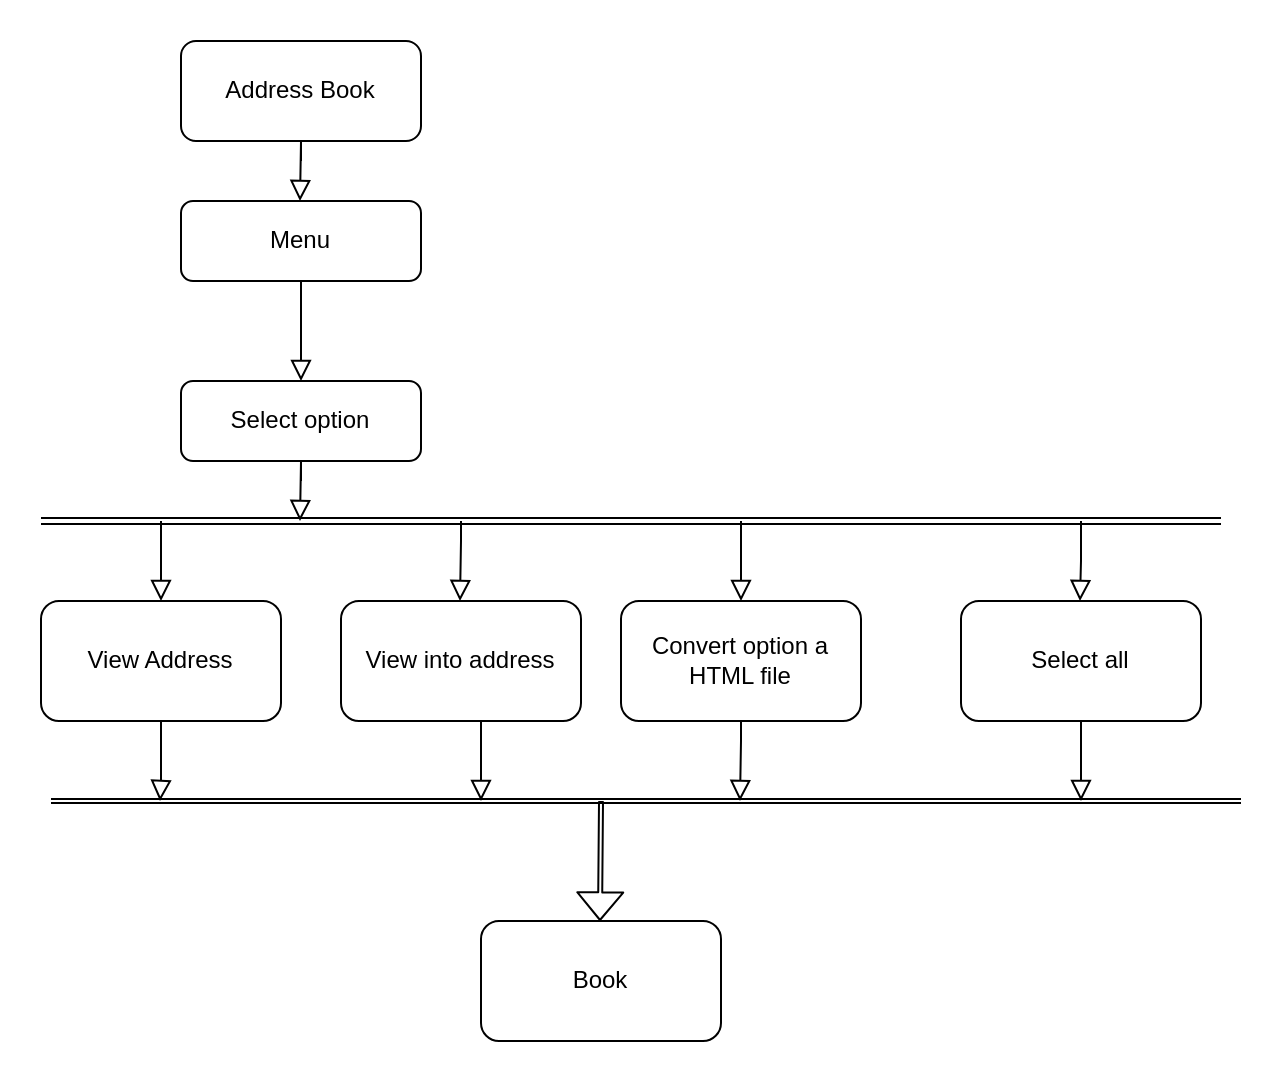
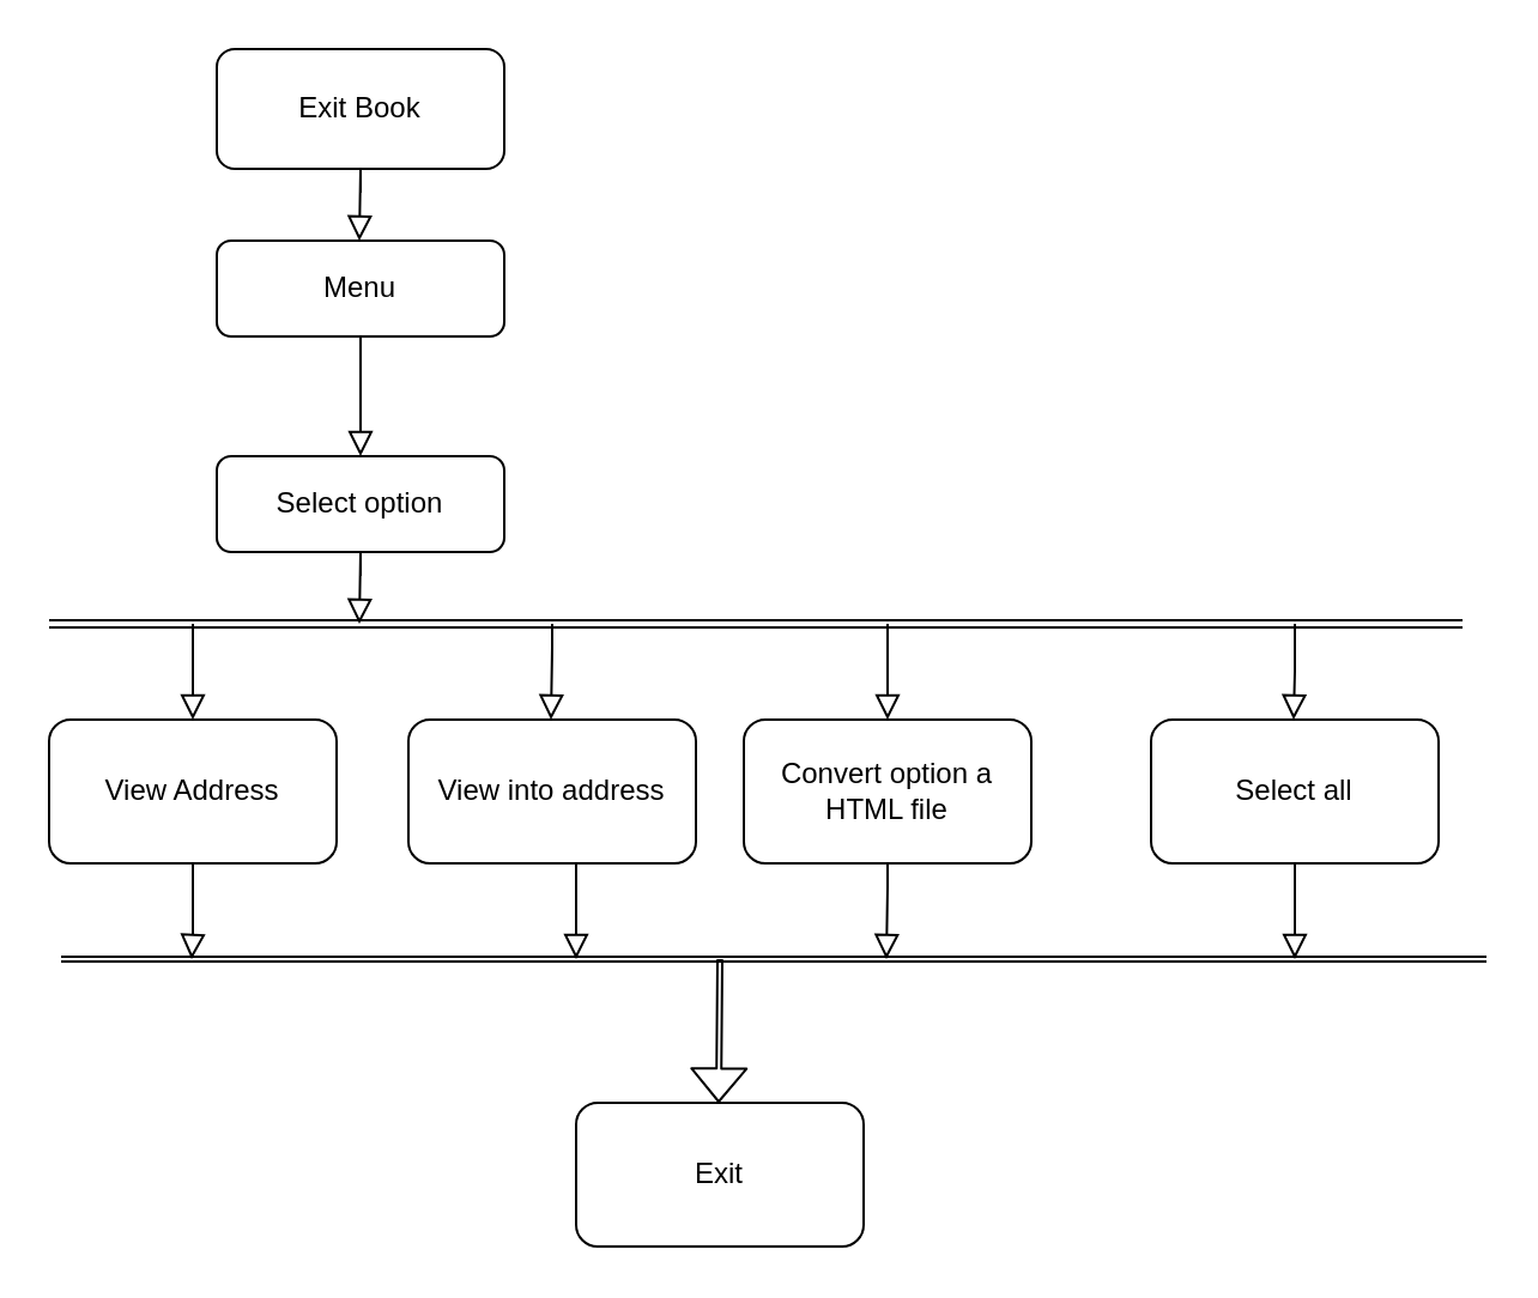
  <mxCell id="0" />
  <mxCell id="1" parent="0" />
  <mxCell id="2" value="" style="rounded=0;html=1;jettySize=auto;orthogonalLoop=1;fontSize=11;endArrow=block;endFill=0;endSize=8;strokeWidth=1;shadow=0;labelBackgroundColor=none;edgeStyle=orthogonalEdgeStyle;" parent="1" edge="1"><mxGeometry relative="1" as="geometry"><mxPoint x="150" y="140" as="sourcePoint" /><mxPoint x="150" y="190" as="targetPoint" /></mxGeometry></mxCell>
- <mxCell id="3" value="Address Book" style="rounded=1;whiteSpace=wrap;html=1;fontSize=12;glass=0;strokeWidth=1;shadow=0;" parent="1" vertex="1"><mxGeometry x="90" width="120" height="50" as="geometry" y="20" /></mxCell>
+ <mxCell id="3" value="Exit Book" style="rounded=1;whiteSpace=wrap;html=1;fontSize=12;glass=0;strokeWidth=1;shadow=0;" parent="1" vertex="1"><mxGeometry x="90" width="120" height="50" as="geometry" y="20" /></mxCell>
  <mxCell id="4" value="Select option" style="rounded=1;whiteSpace=wrap;html=1;fontSize=12;glass=0;strokeWidth=1;shadow=0;" parent="1" vertex="1"><mxGeometry x="90" y="190" width="120" height="40" as="geometry" /></mxCell>
  <mxCell id="5" value="Menu" style="rounded=1;whiteSpace=wrap;html=1;" vertex="1" parent="1"><mxGeometry x="90" y="100" width="120" height="40" as="geometry" /></mxCell>
  <mxCell id="6" value="" style="rounded=0;html=1;jettySize=auto;orthogonalLoop=1;fontSize=11;endArrow=block;endFill=0;endSize=8;strokeWidth=1;shadow=0;labelBackgroundColor=none;edgeStyle=orthogonalEdgeStyle;" edge="1" parent="1"><mxGeometry relative="1" as="geometry"><mxPoint x="150" y="80" as="sourcePoint" /><mxPoint x="149.5" y="100" as="targetPoint" /><Array as="points"><mxPoint x="149.5" y="70" /><mxPoint x="149.5" y="70" /></Array></mxGeometry></mxCell>
  <mxCell id="7" value="View Address" style="rounded=1;whiteSpace=wrap;html=1;" vertex="1" parent="1"><mxGeometry x="20" y="300" width="120" height="60" as="geometry" /></mxCell>
  <mxCell id="8" value="" style="shape=link;html=1;width=3;" edge="1" parent="1"><mxGeometry width="100" relative="1" as="geometry"><mxPoint x="20" y="260" as="sourcePoint" /><mxPoint x="610" y="260" as="targetPoint" /></mxGeometry></mxCell>
  <mxCell id="9" value="View into address" style="rounded=1;whiteSpace=wrap;html=1;" vertex="1" parent="1"><mxGeometry x="170" y="300" width="120" height="60" as="geometry" /></mxCell>
  <mxCell id="10" value="Convert option a HTML file" style="rounded=1;whiteSpace=wrap;html=1;" vertex="1" parent="1"><mxGeometry x="310" y="300" width="120" height="60" as="geometry" /></mxCell>
  <mxCell id="11" value="Select all" style="rounded=1;whiteSpace=wrap;html=1;" vertex="1" parent="1"><mxGeometry x="480" y="300" width="120" height="60" as="geometry" /></mxCell>
  <mxCell id="12" value="" style="rounded=0;html=1;jettySize=auto;orthogonalLoop=1;fontSize=11;endArrow=block;endFill=0;endSize=8;strokeWidth=1;shadow=0;labelBackgroundColor=none;edgeStyle=orthogonalEdgeStyle;" edge="1" parent="1"><mxGeometry relative="1" as="geometry"><mxPoint x="80" y="260" as="sourcePoint" /><mxPoint x="80" y="300" as="targetPoint" /><Array as="points"><mxPoint x="80" y="270" /><mxPoint x="80" y="270" /></Array></mxGeometry></mxCell>
  <mxCell id="13" value="" style="rounded=0;html=1;jettySize=auto;orthogonalLoop=1;fontSize=11;endArrow=block;endFill=0;endSize=8;strokeWidth=1;shadow=0;labelBackgroundColor=none;edgeStyle=orthogonalEdgeStyle;" edge="1" parent="1"><mxGeometry relative="1" as="geometry"><mxPoint x="230" y="260" as="sourcePoint" /><mxPoint x="229.5" y="300" as="targetPoint" /><Array as="points"><mxPoint x="229.5" y="270" /><mxPoint x="229.5" y="270" /></Array></mxGeometry></mxCell>
  <mxCell id="14" value="" style="rounded=0;html=1;jettySize=auto;orthogonalLoop=1;fontSize=11;endArrow=block;endFill=0;endSize=8;strokeWidth=1;shadow=0;labelBackgroundColor=none;edgeStyle=orthogonalEdgeStyle;" edge="1" parent="1"><mxGeometry relative="1" as="geometry"><mxPoint x="370" y="260" as="sourcePoint" /><mxPoint x="370" y="300" as="targetPoint" /><Array as="points"><mxPoint x="370" y="270" /><mxPoint x="370" y="270" /></Array></mxGeometry></mxCell>
  <mxCell id="15" value="" style="rounded=0;html=1;jettySize=auto;orthogonalLoop=1;fontSize=11;endArrow=block;endFill=0;endSize=8;strokeWidth=1;shadow=0;labelBackgroundColor=none;edgeStyle=orthogonalEdgeStyle;" edge="1" parent="1"><mxGeometry relative="1" as="geometry"><mxPoint x="540" y="260" as="sourcePoint" /><mxPoint x="539.5" y="300" as="targetPoint" /><Array as="points"><mxPoint x="540" y="280" /><mxPoint x="540" y="280" /></Array></mxGeometry></mxCell>
  <mxCell id="16" value="" style="rounded=0;html=1;jettySize=auto;orthogonalLoop=1;fontSize=11;endArrow=block;endFill=0;endSize=8;strokeWidth=1;shadow=0;labelBackgroundColor=none;edgeStyle=orthogonalEdgeStyle;" edge="1" parent="1"><mxGeometry relative="1" as="geometry"><mxPoint x="150" y="240" as="sourcePoint" /><mxPoint x="149.5" y="260" as="targetPoint" /><Array as="points"><mxPoint x="149.5" y="230" /><mxPoint x="149.5" y="230" /></Array></mxGeometry></mxCell>
  <mxCell id="17" value="" style="shape=flexArrow;endArrow=classic;html=1;width=2;endSize=4.27;" edge="1" parent="1"><mxGeometry width="50" height="50" relative="1" as="geometry"><mxPoint x="300" y="400" as="sourcePoint" /><mxPoint x="299.5" y="460" as="targetPoint" /></mxGeometry></mxCell>
  <mxCell id="18" value="" style="shape=link;html=1;width=-2;" edge="1" parent="1"><mxGeometry width="100" relative="1" as="geometry"><mxPoint x="25" y="400" as="sourcePoint" /><mxPoint x="620" y="400" as="targetPoint" /><Array as="points"><mxPoint x="255" y="400" /></Array></mxGeometry></mxCell>
- <mxCell id="19" value="Book" style="rounded=1;whiteSpace=wrap;html=1;" vertex="1" parent="1"><mxGeometry x="240" y="460" width="120" height="60" as="geometry" /></mxCell>
+ <mxCell id="19" value="Exit" style="rounded=1;whiteSpace=wrap;html=1;" vertex="1" parent="1"><mxGeometry x="240" y="460" width="120" height="60" as="geometry" /></mxCell>
  <mxCell id="20" value="" style="rounded=0;html=1;jettySize=auto;orthogonalLoop=1;fontSize=11;endArrow=block;endFill=0;endSize=8;strokeWidth=1;shadow=0;labelBackgroundColor=none;edgeStyle=orthogonalEdgeStyle;" edge="1" parent="1"><mxGeometry relative="1" as="geometry"><mxPoint x="240" y="360" as="sourcePoint" /><mxPoint x="240" y="400" as="targetPoint" /><Array as="points"><mxPoint x="240" y="370" /><mxPoint x="240" y="370" /></Array></mxGeometry></mxCell>
  <mxCell id="21" value="" style="rounded=0;html=1;jettySize=auto;orthogonalLoop=1;fontSize=11;endArrow=block;endFill=0;endSize=8;strokeWidth=1;shadow=0;labelBackgroundColor=none;edgeStyle=orthogonalEdgeStyle;" edge="1" parent="1"><mxGeometry relative="1" as="geometry"><mxPoint x="370" y="360" as="sourcePoint" /><mxPoint x="369.5" y="400" as="targetPoint" /><Array as="points"><mxPoint x="369.5" y="370" /><mxPoint x="369.5" y="370" /></Array></mxGeometry></mxCell>
  <mxCell id="22" value="" style="rounded=0;html=1;jettySize=auto;orthogonalLoop=1;fontSize=11;endArrow=block;endFill=0;endSize=8;strokeWidth=1;shadow=0;labelBackgroundColor=none;edgeStyle=orthogonalEdgeStyle;" edge="1" parent="1"><mxGeometry relative="1" as="geometry"><mxPoint x="540" y="360" as="sourcePoint" /><mxPoint x="540" y="400" as="targetPoint" /><Array as="points"><mxPoint x="540" y="370" /><mxPoint x="540" y="370" /></Array></mxGeometry></mxCell>
  <mxCell id="23" value="" style="rounded=0;html=1;jettySize=auto;orthogonalLoop=1;fontSize=11;endArrow=block;endFill=0;endSize=8;strokeWidth=1;shadow=0;labelBackgroundColor=none;edgeStyle=orthogonalEdgeStyle;" edge="1" parent="1"><mxGeometry relative="1" as="geometry"><mxPoint x="80" y="360" as="sourcePoint" /><mxPoint x="79.5" y="400" as="targetPoint" /><Array as="points"><mxPoint x="80" y="390" /></Array></mxGeometry></mxCell>
